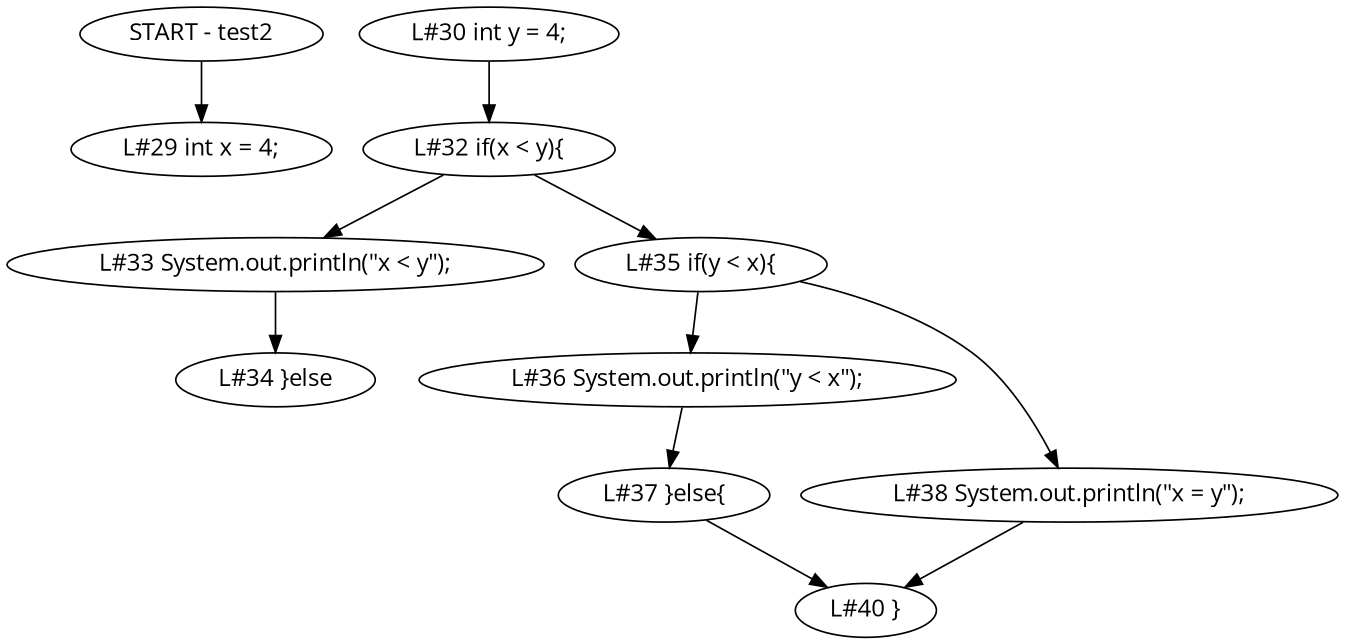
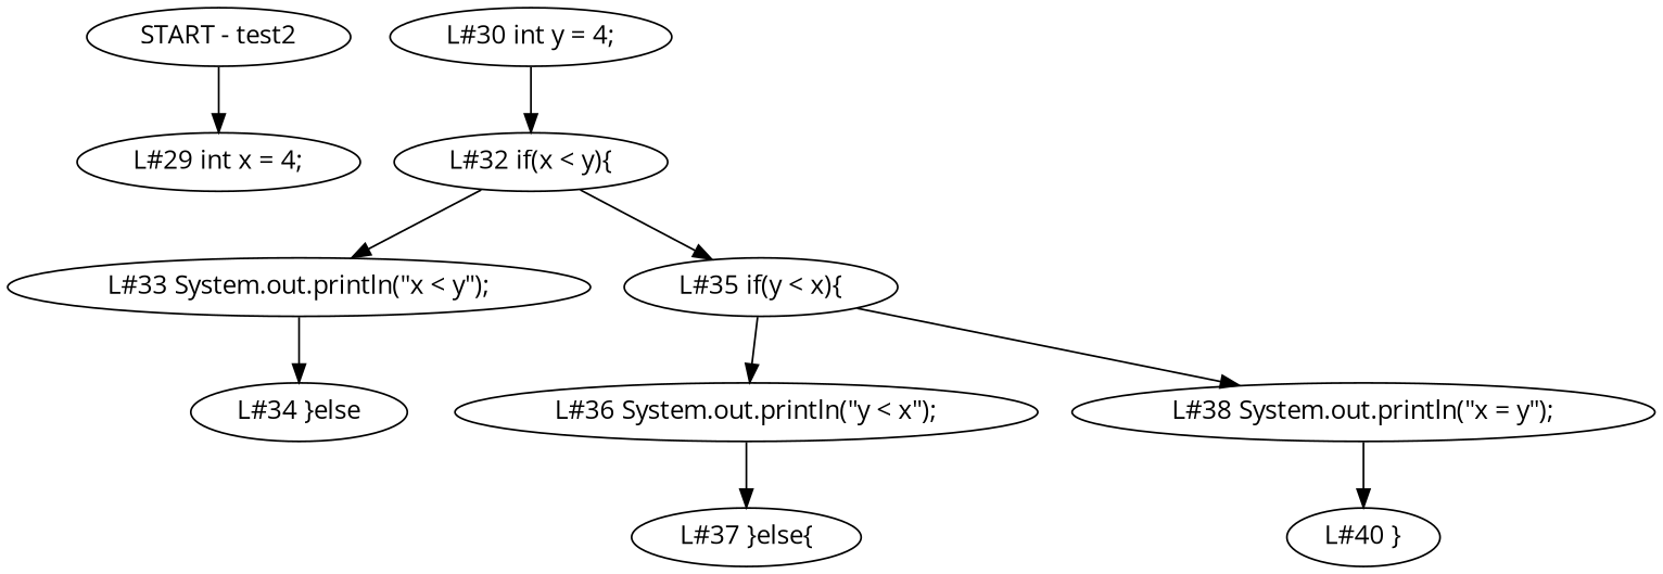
  digraph {
    fontname="Open Sans"
    node [fontname="Open Sans"]
    edge [fontname="Open Sans"]
    n1 [height=0 label="START - test2" width=0]
    n2 [height=0 label="L#29 int x = 4;" width=0]
    n3 [height=0 label="L#30 int y = 4;" width=0]
    n4 [height=0 label="L#32 if(x < y){" width=0]
    n5 [height=0 label="L#33 System.out.println(\"x < y\");" width=0]
    n6 [height=0 label="L#35 if(y < x){" width=0]
    n7 [height=0 label="L#34 }else" width=0]
    n8 [height=0 label="L#36 System.out.println(\"y < x\");" width=0]
    n9 [height=0 label="L#38 System.out.println(\"x = y\");" width=0]
    n10 [height=0 label="L#40 }" width=0]
    n11 [height=0 label="L#37 }else{" width=0]
    n1 -> n2
    n3 -> n4
    n4 -> n5
    n4 -> n6
    n5 -> n7
    n6 -> n8
    n6 -> n9
    n8 -> n11
    n9 -> n10
-   n11 -> n10
  }
